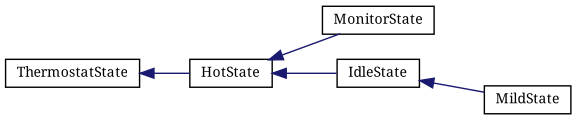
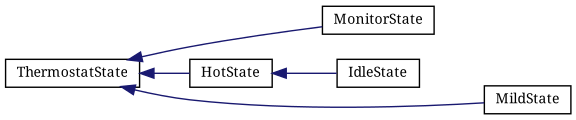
  digraph {
    fontname="Noto Serif"
    rankdir=LR
    node [color=black fillcolor=white fontname="Noto Serif" fontsize=10 shape=record style=filled]
    edge [color=midnightblue dir=back fontname="Noto Serif" fontsize=10 labelfontname=Helvetica labelfontsize=10 style=solid]
    n1 [height=0.2 label=ThermostatState width=0.4]
    n2 [height=0.2 label=HotState width=0.4]
    n3 [height=0.2 label=MildState width=0.4]
    n4 [height=0.2 label=MonitorState width=0.4]
    n5 [height=0.2 label=IdleState width=0.4]
    n1 -> n2
-   n5 -> n3
-   n2 -> n4
+   n1 -> n3
+   n1 -> n4
    n2 -> n5
  }
